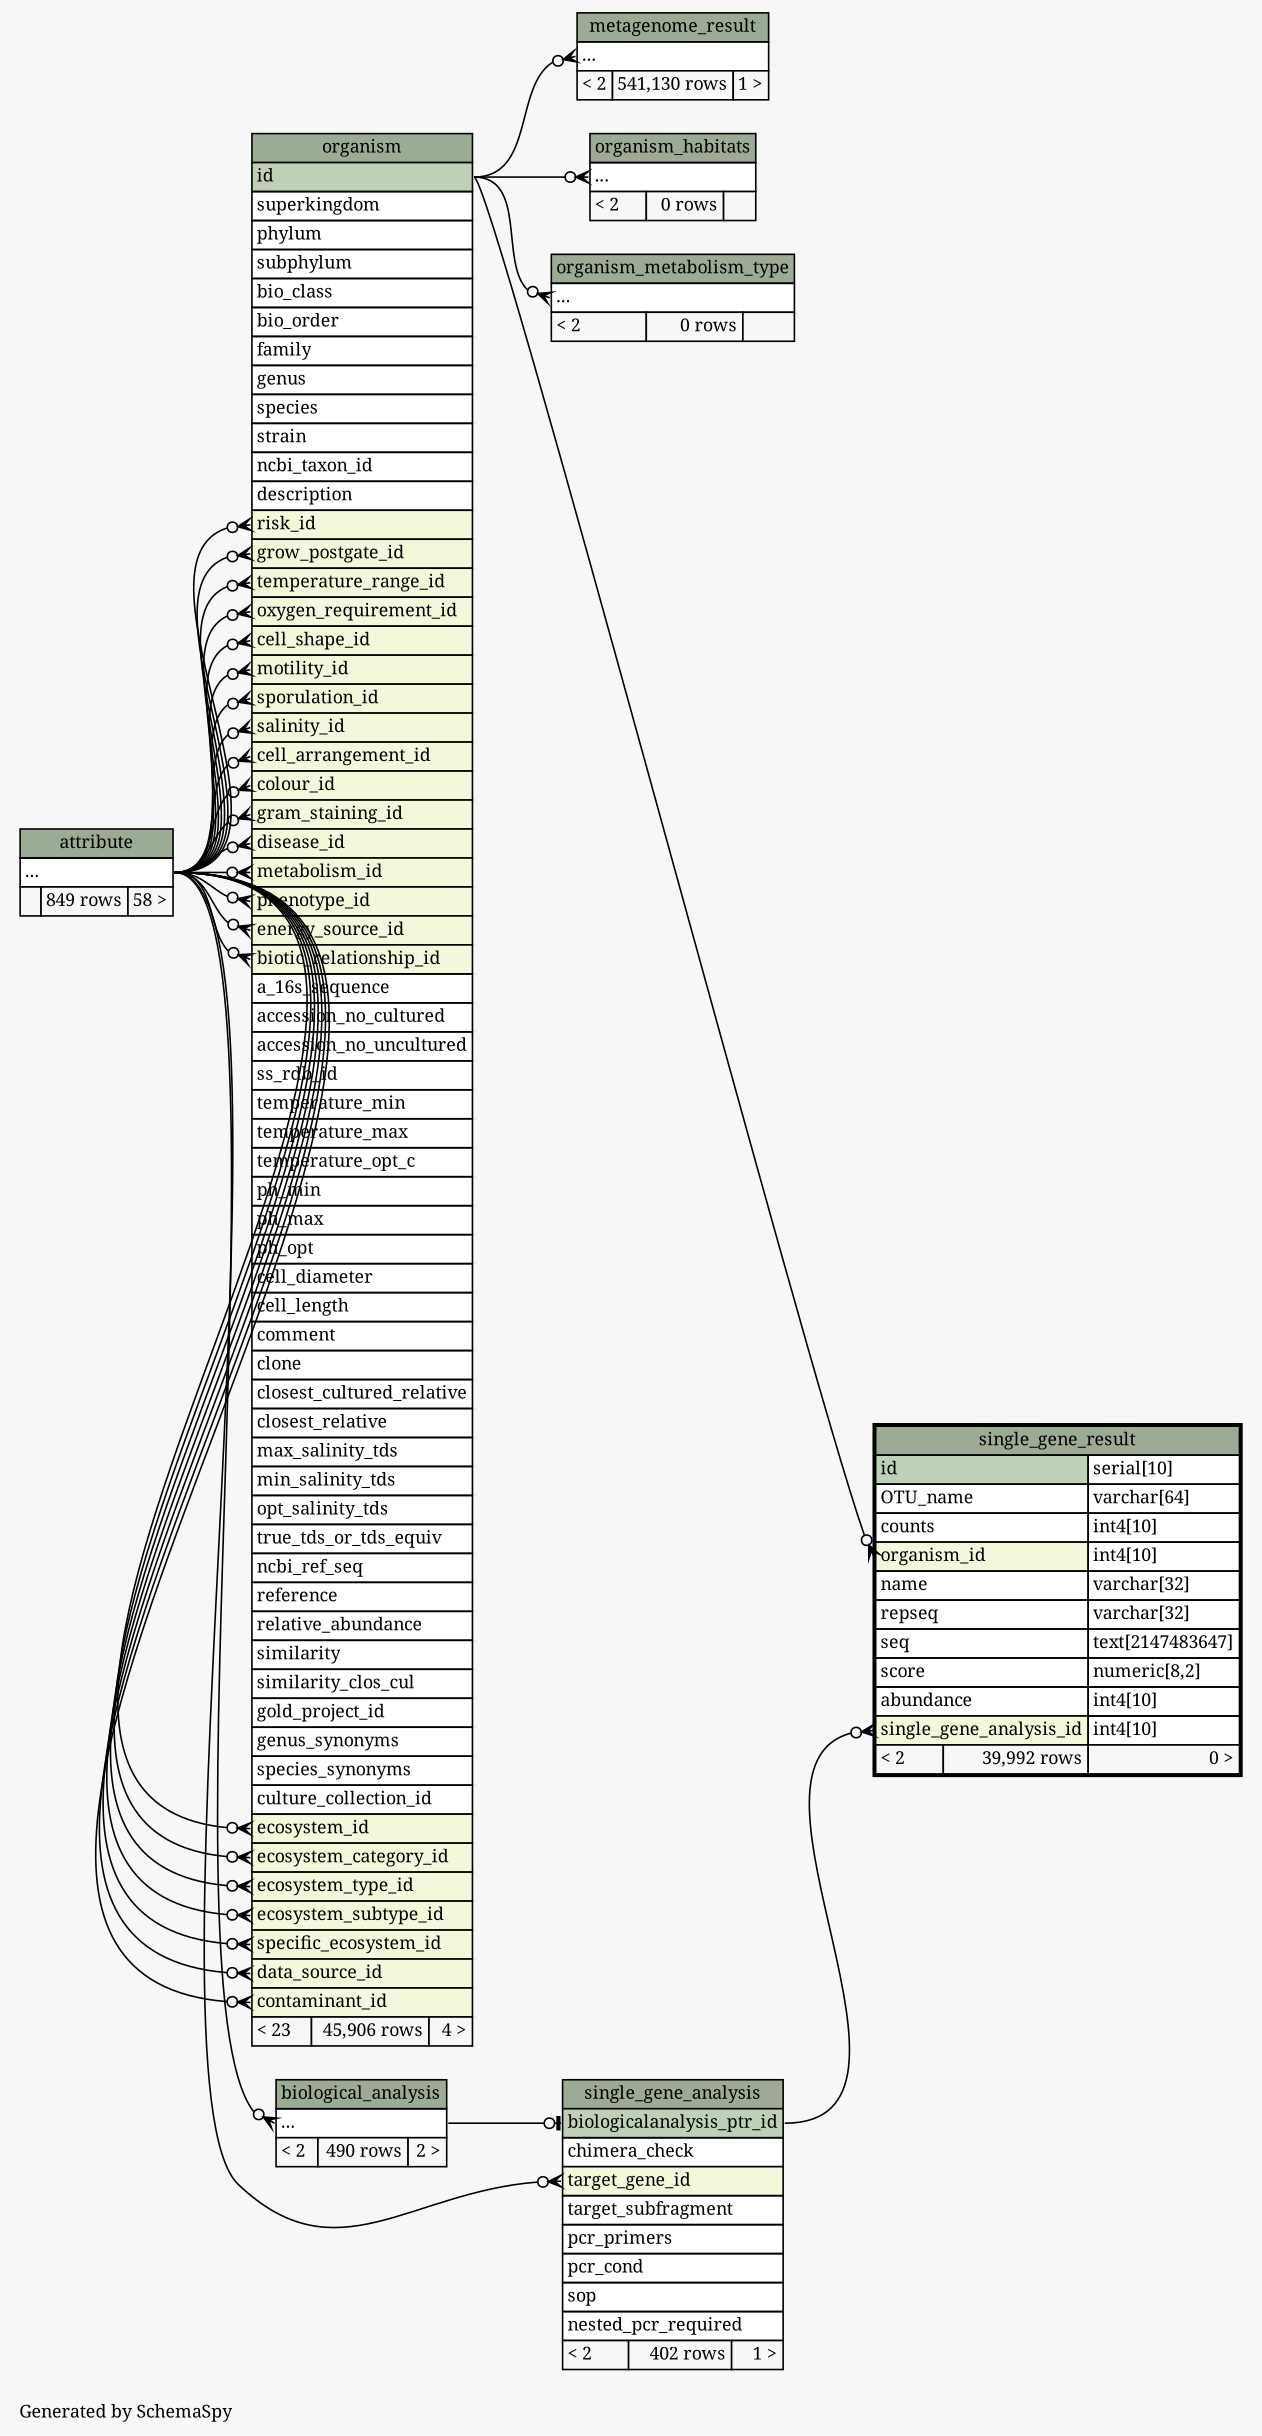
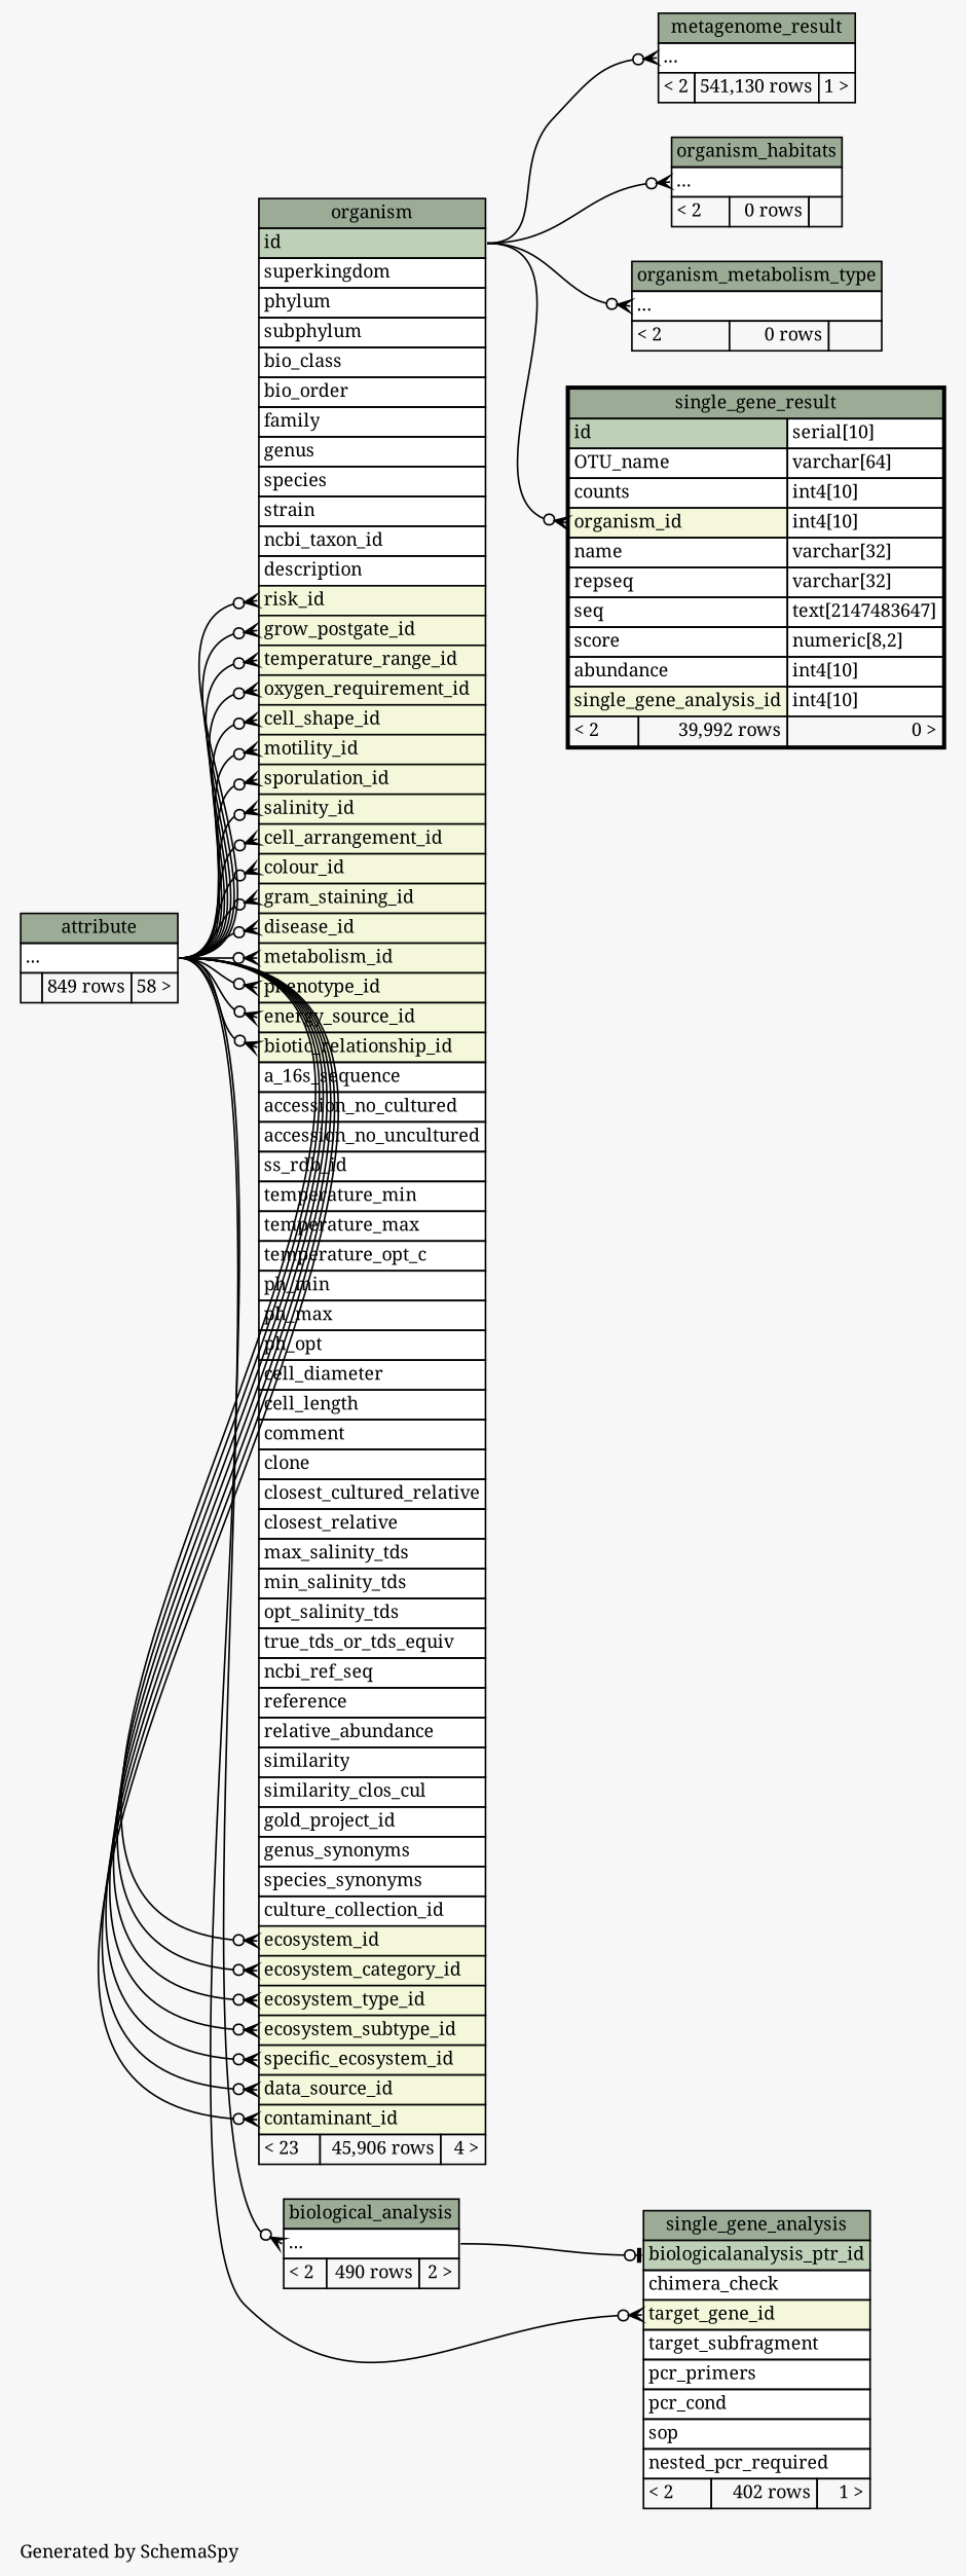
  digraph {
    bgcolor="#f7f7f7"
    fontname="Noto Serif"
    fontsize=11
    label="\nGenerated by SchemaSpy"
    labeljust=l
    nodesep=0.18
    rankdir=RL
    ranksep=0.46
    node [fontname="Noto Serif" fontsize=11 shape=plaintext]
    edge [arrowhead=none arrowsize=0.8 arrowtail=crowodot dir=back fontname="Noto Serif" headport="elipses:e" tailport="elipses:w"]
    n1 [label=<     <TABLE BORDER="0" CELLBORDER="1" CELLSPACING="0" BGCOLOR="#ffffff">       <TR><TD COLSPAN="3" BGCOLOR="#9bab96" ALIGN="CENTER">biological_analysis</TD></TR>       <TR><TD PORT="elipses" COLSPAN="3" ALIGN="LEFT">...</TD></TR>       <TR><TD ALIGN="LEFT" BGCOLOR="#f7f7f7">&lt; 2</TD><TD ALIGN="RIGHT" BGCOLOR="#f7f7f7">490 rows</TD><TD ALIGN="RIGHT" BGCOLOR="#f7f7f7">2 &gt;</TD></TR>     </TABLE>>]
    n2 [label=<     <TABLE BORDER="0" CELLBORDER="1" CELLSPACING="0" BGCOLOR="#ffffff">       <TR><TD COLSPAN="3" BGCOLOR="#9bab96" ALIGN="CENTER">attribute</TD></TR>       <TR><TD PORT="elipses" COLSPAN="3" ALIGN="LEFT">...</TD></TR>       <TR><TD ALIGN="LEFT" BGCOLOR="#f7f7f7">  </TD><TD ALIGN="RIGHT" BGCOLOR="#f7f7f7">849 rows</TD><TD ALIGN="RIGHT" BGCOLOR="#f7f7f7">58 &gt;</TD></TR>     </TABLE>>]
    n3 [label=<     <TABLE BORDER="0" CELLBORDER="1" CELLSPACING="0" BGCOLOR="#ffffff">       <TR><TD COLSPAN="3" BGCOLOR="#9bab96" ALIGN="CENTER">metagenome_result</TD></TR>       <TR><TD PORT="elipses" COLSPAN="3" ALIGN="LEFT">...</TD></TR>       <TR><TD ALIGN="LEFT" BGCOLOR="#f7f7f7">&lt; 2</TD><TD ALIGN="RIGHT" BGCOLOR="#f7f7f7">541,130 rows</TD><TD ALIGN="RIGHT" BGCOLOR="#f7f7f7">1 &gt;</TD></TR>     </TABLE>>]
    n4 [label=<     <TABLE BORDER="0" CELLBORDER="1" CELLSPACING="0" BGCOLOR="#ffffff">       <TR><TD COLSPAN="3" BGCOLOR="#9bab96" ALIGN="CENTER">organism</TD></TR>       <TR><TD PORT="id" COLSPAN="3" BGCOLOR="#bed1b8" ALIGN="LEFT">id</TD></TR>       <TR><TD PORT="superkingdom" COLSPAN="3" ALIGN="LEFT">superkingdom</TD></TR>       <TR><TD PORT="phylum" COLSPAN="3" ALIGN="LEFT">phylum</TD></TR>       <TR><TD PORT="subphylum" COLSPAN="3" ALIGN="LEFT">subphylum</TD></TR>       <TR><TD PORT="bio_class" COLSPAN="3" ALIGN="LEFT">bio_class</TD></TR>       <TR><TD PORT="bio_order" COLSPAN="3" ALIGN="LEFT">bio_order</TD></TR>       <TR><TD PORT="family" COLSPAN="3" ALIGN="LEFT">family</TD></TR>       <TR><TD PORT="genus" COLSPAN="3" ALIGN="LEFT">genus</TD></TR>       <TR><TD PORT="species" COLSPAN="3" ALIGN="LEFT">species</TD></TR>       <TR><TD PORT="strain" COLSPAN="3" ALIGN="LEFT">strain</TD></TR>       <TR><TD PORT="ncbi_taxon_id" COLSPAN="3" ALIGN="LEFT">ncbi_taxon_id</TD></TR>       <TR><TD PORT="description" COLSPAN="3" ALIGN="LEFT">description</TD></TR>       <TR><TD PORT="risk_id" COLSPAN="3" BGCOLOR="#f4f7da" ALIGN="LEFT">risk_id</TD></TR>       <TR><TD PORT="grow_postgate_id" COLSPAN="3" BGCOLOR="#f4f7da" ALIGN="LEFT">grow_postgate_id</TD></TR>       <TR><TD PORT="temperature_range_id" COLSPAN="3" BGCOLOR="#f4f7da" ALIGN="LEFT">temperature_range_id</TD></TR>       <TR><TD PORT="oxygen_requirement_id" COLSPAN="3" BGCOLOR="#f4f7da" ALIGN="LEFT">oxygen_requirement_id</TD></TR>       <TR><TD PORT="cell_shape_id" COLSPAN="3" BGCOLOR="#f4f7da" ALIGN="LEFT">cell_shape_id</TD></TR>       <TR><TD PORT="motility_id" COLSPAN="3" BGCOLOR="#f4f7da" ALIGN="LEFT">motility_id</TD></TR>       <TR><TD PORT="sporulation_id" COLSPAN="3" BGCOLOR="#f4f7da" ALIGN="LEFT">sporulation_id</TD></TR>       <TR><TD PORT="salinity_id" COLSPAN="3" BGCOLOR="#f4f7da" ALIGN="LEFT">salinity_id</TD></TR>       <TR><TD PORT="cell_arrangement_id" COLSPAN="3" BGCOLOR="#f4f7da" ALIGN="LEFT">cell_arrangement_id</TD></TR>       <TR><TD PORT="colour_id" COLSPAN="3" BGCOLOR="#f4f7da" ALIGN="LEFT">colour_id</TD></TR>       <TR><TD PORT="gram_staining_id" COLSPAN="3" BGCOLOR="#f4f7da" ALIGN="LEFT">gram_staining_id</TD></TR>       <TR><TD PORT="disease_id" COLSPAN="3" BGCOLOR="#f4f7da" ALIGN="LEFT">disease_id</TD></TR>       <TR><TD PORT="metabolism_id" COLSPAN="3" BGCOLOR="#f4f7da" ALIGN="LEFT">metabolism_id</TD></TR>       <TR><TD PORT="phenotype_id" COLSPAN="3" BGCOLOR="#f4f7da" ALIGN="LEFT">phenotype_id</TD></TR>       <TR><TD PORT="energy_source_id" COLSPAN="3" BGCOLOR="#f4f7da" ALIGN="LEFT">energy_source_id</TD></TR>       <TR><TD PORT="biotic_relationship_id" COLSPAN="3" BGCOLOR="#f4f7da" ALIGN="LEFT">biotic_relationship_id</TD></TR>       <TR><TD PORT="a_16s_sequence" COLSPAN="3" ALIGN="LEFT">a_16s_sequence</TD></TR>       <TR><TD PORT="accession_no_cultured" COLSPAN="3" ALIGN="LEFT">accession_no_cultured</TD></TR>       <TR><TD PORT="accession_no_uncultured" COLSPAN="3" ALIGN="LEFT">accession_no_uncultured</TD></TR>       <TR><TD PORT="ss_rdb_id" COLSPAN="3" ALIGN="LEFT">ss_rdb_id</TD></TR>       <TR><TD PORT="temperature_min" COLSPAN="3" ALIGN="LEFT">temperature_min</TD></TR>       <TR><TD PORT="temperature_max" COLSPAN="3" ALIGN="LEFT">temperature_max</TD></TR>       <TR><TD PORT="temperature_opt_c" COLSPAN="3" ALIGN="LEFT">temperature_opt_c</TD></TR>       <TR><TD PORT="ph_min" COLSPAN="3" ALIGN="LEFT">ph_min</TD></TR>       <TR><TD PORT="ph_max" COLSPAN="3" ALIGN="LEFT">ph_max</TD></TR>       <TR><TD PORT="ph_opt" COLSPAN="3" ALIGN="LEFT">ph_opt</TD></TR>       <TR><TD PORT="cell_diameter" COLSPAN="3" ALIGN="LEFT">cell_diameter</TD></TR>       <TR><TD PORT="cell_length" COLSPAN="3" ALIGN="LEFT">cell_length</TD></TR>       <TR><TD PORT="comment" COLSPAN="3" ALIGN="LEFT">comment</TD></TR>       <TR><TD PORT="clone" COLSPAN="3" ALIGN="LEFT">clone</TD></TR>       <TR><TD PORT="closest_cultured_relative" COLSPAN="3" ALIGN="LEFT">closest_cultured_relative</TD></TR>       <TR><TD PORT="closest_relative" COLSPAN="3" ALIGN="LEFT">closest_relative</TD></TR>       <TR><TD PORT="max_salinity_tds" COLSPAN="3" ALIGN="LEFT">max_salinity_tds</TD></TR>       <TR><TD PORT="min_salinity_tds" COLSPAN="3" ALIGN="LEFT">min_salinity_tds</TD></TR>       <TR><TD PORT="opt_salinity_tds" COLSPAN="3" ALIGN="LEFT">opt_salinity_tds</TD></TR>       <TR><TD PORT="true_tds_or_tds_equiv" COLSPAN="3" ALIGN="LEFT">true_tds_or_tds_equiv</TD></TR>       <TR><TD PORT="ncbi_ref_seq" COLSPAN="3" ALIGN="LEFT">ncbi_ref_seq</TD></TR>       <TR><TD PORT="reference" COLSPAN="3" ALIGN="LEFT">reference</TD></TR>       <TR><TD PORT="relative_abundance" COLSPAN="3" ALIGN="LEFT">relative_abundance</TD></TR>       <TR><TD PORT="similarity" COLSPAN="3" ALIGN="LEFT">similarity</TD></TR>       <TR><TD PORT="similarity_clos_cul" COLSPAN="3" ALIGN="LEFT">similarity_clos_cul</TD></TR>       <TR><TD PORT="gold_project_id" COLSPAN="3" ALIGN="LEFT">gold_project_id</TD></TR>       <TR><TD PORT="genus_synonyms" COLSPAN="3" ALIGN="LEFT">genus_synonyms</TD></TR>       <TR><TD PORT="species_synonyms" COLSPAN="3" ALIGN="LEFT">species_synonyms</TD></TR>       <TR><TD PORT="culture_collection_id" COLSPAN="3" ALIGN="LEFT">culture_collection_id</TD></TR>       <TR><TD PORT="ecosystem_id" COLSPAN="3" BGCOLOR="#f4f7da" ALIGN="LEFT">ecosystem_id</TD></TR>       <TR><TD PORT="ecosystem_category_id" COLSPAN="3" BGCOLOR="#f4f7da" ALIGN="LEFT">ecosystem_category_id</TD></TR>       <TR><TD PORT="ecosystem_type_id" COLSPAN="3" BGCOLOR="#f4f7da" ALIGN="LEFT">ecosystem_type_id</TD></TR>       <TR><TD PORT="ecosystem_subtype_id" COLSPAN="3" BGCOLOR="#f4f7da" ALIGN="LEFT">ecosystem_subtype_id</TD></TR>       <TR><TD PORT="specific_ecosystem_id" COLSPAN="3" BGCOLOR="#f4f7da" ALIGN="LEFT">specific_ecosystem_id</TD></TR>       <TR><TD PORT="data_source_id" COLSPAN="3" BGCOLOR="#f4f7da" ALIGN="LEFT">data_source_id</TD></TR>       <TR><TD PORT="contaminant_id" COLSPAN="3" BGCOLOR="#f4f7da" ALIGN="LEFT">contaminant_id</TD></TR>       <TR><TD ALIGN="LEFT" BGCOLOR="#f7f7f7">&lt; 23</TD><TD ALIGN="RIGHT" BGCOLOR="#f7f7f7">45,906 rows</TD><TD ALIGN="RIGHT" BGCOLOR="#f7f7f7">4 &gt;</TD></TR>     </TABLE>>]
    n5 [label=<     <TABLE BORDER="0" CELLBORDER="1" CELLSPACING="0" BGCOLOR="#ffffff">       <TR><TD COLSPAN="3" BGCOLOR="#9bab96" ALIGN="CENTER">organism_habitats</TD></TR>       <TR><TD PORT="elipses" COLSPAN="3" ALIGN="LEFT">...</TD></TR>       <TR><TD ALIGN="LEFT" BGCOLOR="#f7f7f7">&lt; 2</TD><TD ALIGN="RIGHT" BGCOLOR="#f7f7f7">0 rows</TD><TD ALIGN="RIGHT" BGCOLOR="#f7f7f7">  </TD></TR>     </TABLE>>]
    n6 [label=<     <TABLE BORDER="0" CELLBORDER="1" CELLSPACING="0" BGCOLOR="#ffffff">       <TR><TD COLSPAN="3" BGCOLOR="#9bab96" ALIGN="CENTER">organism_metabolism_type</TD></TR>       <TR><TD PORT="elipses" COLSPAN="3" ALIGN="LEFT">...</TD></TR>       <TR><TD ALIGN="LEFT" BGCOLOR="#f7f7f7">&lt; 2</TD><TD ALIGN="RIGHT" BGCOLOR="#f7f7f7">0 rows</TD><TD ALIGN="RIGHT" BGCOLOR="#f7f7f7">  </TD></TR>     </TABLE>>]
    n7 [label=<     <TABLE BORDER="0" CELLBORDER="1" CELLSPACING="0" BGCOLOR="#ffffff">       <TR><TD COLSPAN="3" BGCOLOR="#9bab96" ALIGN="CENTER">single_gene_analysis</TD></TR>       <TR><TD PORT="biologicalanalysis_ptr_id" COLSPAN="3" BGCOLOR="#bed1b8" ALIGN="LEFT">biologicalanalysis_ptr_id</TD></TR>       <TR><TD PORT="chimera_check" COLSPAN="3" ALIGN="LEFT">chimera_check</TD></TR>       <TR><TD PORT="target_gene_id" COLSPAN="3" BGCOLOR="#f4f7da" ALIGN="LEFT">target_gene_id</TD></TR>       <TR><TD PORT="target_subfragment" COLSPAN="3" ALIGN="LEFT">target_subfragment</TD></TR>       <TR><TD PORT="pcr_primers" COLSPAN="3" ALIGN="LEFT">pcr_primers</TD></TR>       <TR><TD PORT="pcr_cond" COLSPAN="3" ALIGN="LEFT">pcr_cond</TD></TR>       <TR><TD PORT="sop" COLSPAN="3" ALIGN="LEFT">sop</TD></TR>       <TR><TD PORT="nested_pcr_required" COLSPAN="3" ALIGN="LEFT">nested_pcr_required</TD></TR>       <TR><TD ALIGN="LEFT" BGCOLOR="#f7f7f7">&lt; 2</TD><TD ALIGN="RIGHT" BGCOLOR="#f7f7f7">402 rows</TD><TD ALIGN="RIGHT" BGCOLOR="#f7f7f7">1 &gt;</TD></TR>     </TABLE>>]
    n8 [label=<     <TABLE BORDER="2" CELLBORDER="1" CELLSPACING="0" BGCOLOR="#ffffff">       <TR><TD COLSPAN="3" BGCOLOR="#9bab96" ALIGN="CENTER">single_gene_result</TD></TR>       <TR><TD PORT="id" COLSPAN="2" BGCOLOR="#bed1b8" ALIGN="LEFT">id</TD><TD PORT="id.type" ALIGN="LEFT">serial[10]</TD></TR>       <TR><TD PORT="OTU_name" COLSPAN="2" ALIGN="LEFT">OTU_name</TD><TD PORT="OTU_name.type" ALIGN="LEFT">varchar[64]</TD></TR>       <TR><TD PORT="counts" COLSPAN="2" ALIGN="LEFT">counts</TD><TD PORT="counts.type" ALIGN="LEFT">int4[10]</TD></TR>       <TR><TD PORT="organism_id" COLSPAN="2" BGCOLOR="#f4f7da" ALIGN="LEFT">organism_id</TD><TD PORT="organism_id.type" ALIGN="LEFT">int4[10]</TD></TR>       <TR><TD PORT="name" COLSPAN="2" ALIGN="LEFT">name</TD><TD PORT="name.type" ALIGN="LEFT">varchar[32]</TD></TR>       <TR><TD PORT="repseq" COLSPAN="2" ALIGN="LEFT">repseq</TD><TD PORT="repseq.type" ALIGN="LEFT">varchar[32]</TD></TR>       <TR><TD PORT="seq" COLSPAN="2" ALIGN="LEFT">seq</TD><TD PORT="seq.type" ALIGN="LEFT">text[2147483647]</TD></TR>       <TR><TD PORT="score" COLSPAN="2" ALIGN="LEFT">score</TD><TD PORT="score.type" ALIGN="LEFT">numeric[8,2]</TD></TR>       <TR><TD PORT="abundance" COLSPAN="2" ALIGN="LEFT">abundance</TD><TD PORT="abundance.type" ALIGN="LEFT">int4[10]</TD></TR>       <TR><TD PORT="single_gene_analysis_id" COLSPAN="2" BGCOLOR="#f4f7da" ALIGN="LEFT">single_gene_analysis_id</TD><TD PORT="single_gene_analysis_id.type" ALIGN="LEFT">int4[10]</TD></TR>       <TR><TD ALIGN="LEFT" BGCOLOR="#f7f7f7">&lt; 2</TD><TD ALIGN="RIGHT" BGCOLOR="#f7f7f7">39,992 rows</TD><TD ALIGN="RIGHT" BGCOLOR="#f7f7f7">0 &gt;</TD></TR>     </TABLE>>]
    n1 -> n2
    n3 -> n4 [headport="id:e"]
    n4 -> n2 [tailport="biotic_relationship_id:w"]
    n4 -> n2 [tailport="cell_arrangement_id:w"]
    n4 -> n2 [tailport="cell_shape_id:w"]
    n4 -> n2 [tailport="colour_id:w"]
    n4 -> n2 [tailport="contaminant_id:w"]
    n4 -> n2 [tailport="data_source_id:w"]
    n4 -> n2 [tailport="disease_id:w"]
    n4 -> n2 [tailport="ecosystem_category_id:w"]
    n4 -> n2 [tailport="ecosystem_id:w"]
    n4 -> n2 [tailport="ecosystem_subtype_id:w"]
    n4 -> n2 [tailport="ecosystem_type_id:w"]
    n4 -> n2 [tailport="energy_source_id:w"]
    n4 -> n2 [tailport="gram_staining_id:w"]
    n4 -> n2 [tailport="grow_postgate_id:w"]
    n4 -> n2 [tailport="metabolism_id:w"]
    n4 -> n2 [tailport="motility_id:w"]
    n4 -> n2 [tailport="oxygen_requirement_id:w"]
    n4 -> n2 [tailport="phenotype_id:w"]
    n4 -> n2 [tailport="risk_id:w"]
    n4 -> n2 [tailport="salinity_id:w"]
    n4 -> n2 [tailport="specific_ecosystem_id:w"]
    n4 -> n2 [tailport="sporulation_id:w"]
    n4 -> n2 [tailport="temperature_range_id:w"]
    n5 -> n4 [headport="id:e"]
    n6 -> n4 [headport="id:e"]
    n7 -> n1 [arrowtail=teeodot tailport="biologicalanalysis_ptr_id:w"]
    n7 -> n2 [tailport="target_gene_id:w"]
    n8 -> n4 [headport="id:e" tailport="organism_id:w"]
-   n8 -> n7 [headport="biologicalanalysis_ptr_id:e" tailport="single_gene_analysis_id:w"]
  }
